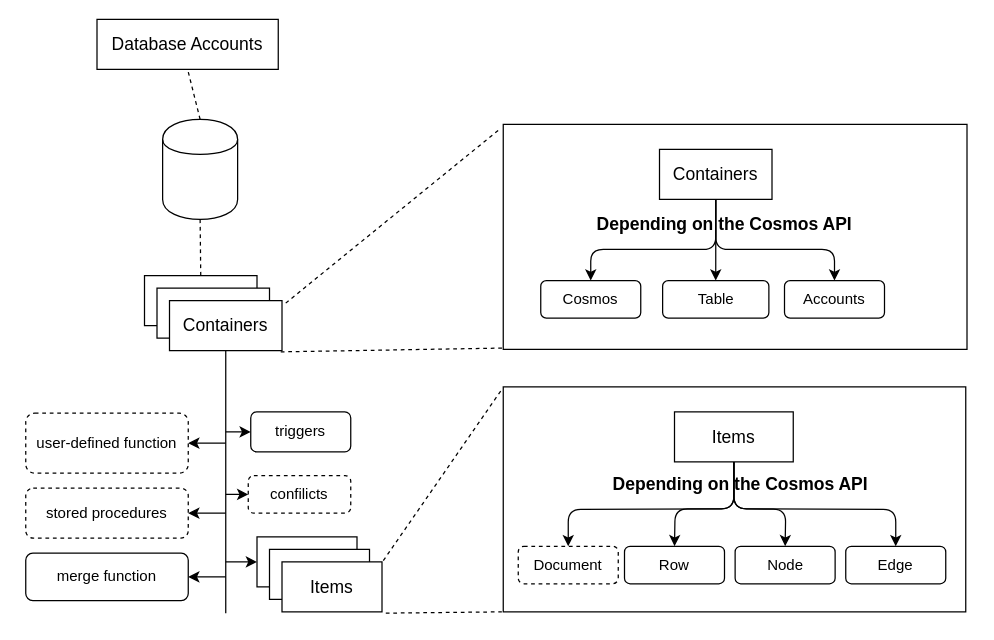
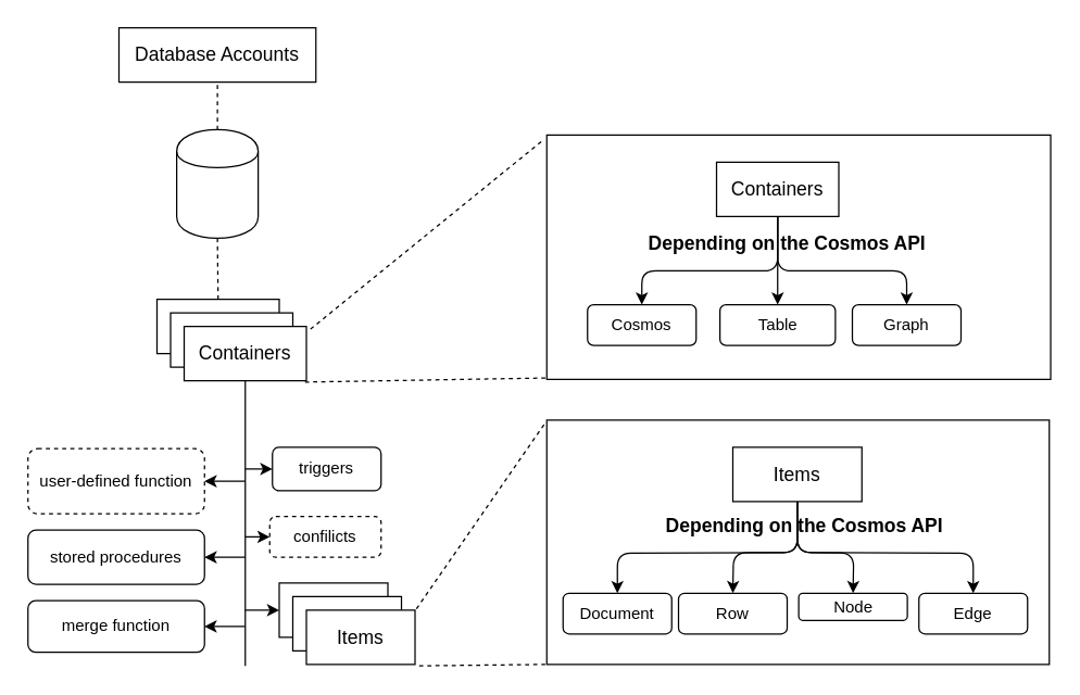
  <mxCell id="0" />
  <mxCell id="1" parent="0" />
  <mxCell id="2" value="" style="rounded=0;whiteSpace=wrap;html=1;" vertex="1" parent="1"><mxGeometry x="402" y="309" width="370" height="180" as="geometry" /></mxCell>
  <mxCell id="3" value="" style="rounded=0;whiteSpace=wrap;html=1;" vertex="1" parent="1"><mxGeometry x="402" y="99" width="371" height="180" as="geometry" /></mxCell>
- <mxCell id="4" value="&lt;font style=&quot;font-size: 14px&quot;&gt;Database Accounts&lt;/font&gt;" style="rounded=0;whiteSpace=wrap;html=1;" vertex="1" parent="1"><mxGeometry x="77" y="15" width="145" height="40" as="geometry" /></mxCell>
+ <mxCell id="4" value="&lt;font style=&quot;font-size: 14px&quot;&gt;Database Accounts&lt;/font&gt;" style="rounded=0;whiteSpace=wrap;html=1;" vertex="1" parent="1"><mxGeometry x="87" y="20" width="145" height="40" as="geometry" /></mxCell>
  <mxCell id="5" value="Containers" style="rounded=0;whiteSpace=wrap;html=1;" vertex="1" parent="1"><mxGeometry x="115" y="220" width="90" height="40" as="geometry" /></mxCell>
  <mxCell id="6" value="" style="shape=cylinder;whiteSpace=wrap;html=1;boundedLbl=1;backgroundOutline=1;" vertex="1" parent="1"><mxGeometry x="129.5" y="95" width="60" height="80" as="geometry" /></mxCell>
  <mxCell id="7" value="Containers" style="rounded=0;whiteSpace=wrap;html=1;" vertex="1" parent="1"><mxGeometry x="125" y="230" width="90" height="40" as="geometry" /></mxCell>
  <mxCell id="8" value="&lt;font style=&quot;font-size: 14px&quot;&gt;Containers&lt;/font&gt;" style="rounded=0;whiteSpace=wrap;html=1;" vertex="1" parent="1"><mxGeometry x="135" y="240" width="90" height="40" as="geometry" /></mxCell>
  <mxCell id="9" value="&lt;font style=&quot;font-size: 14px&quot;&gt;Containers&lt;/font&gt;" style="rounded=0;whiteSpace=wrap;html=1;" vertex="1" parent="1"><mxGeometry x="527" y="119" width="90" height="40" as="geometry" /></mxCell>
  <mxCell id="10" value="Cosmos" style="rounded=1;whiteSpace=wrap;html=1;" vertex="1" parent="1"><mxGeometry x="432" y="224" width="80" height="30" as="geometry" /></mxCell>
  <mxCell id="11" value="Table" style="rounded=1;whiteSpace=wrap;html=1;" vertex="1" parent="1"><mxGeometry x="529.5" y="224" width="85" height="30" as="geometry" /></mxCell>
- <mxCell id="12" value="Accounts" style="rounded=1;whiteSpace=wrap;html=1;" vertex="1" parent="1"><mxGeometry x="627" y="224" width="80" height="30" as="geometry" /></mxCell>
+ <mxCell id="12" value="Graph" style="rounded=1;whiteSpace=wrap;html=1;" vertex="1" parent="1"><mxGeometry x="627" y="224" width="80" height="30" as="geometry" /></mxCell>
  <mxCell id="13" value="&lt;font style=&quot;font-size: 14px&quot;&gt;Items&lt;/font&gt;" style="rounded=0;whiteSpace=wrap;html=1;" vertex="1" parent="1"><mxGeometry x="539" y="329" width="95" height="40" as="geometry" /></mxCell>
- <mxCell id="14" value="Document" style="rounded=1;whiteSpace=wrap;html=1;dashed=1;" vertex="1" parent="1"><mxGeometry x="414" y="436.5" width="80" height="30" as="geometry" /></mxCell>
+ <mxCell id="14" value="Document" style="rounded=1;whiteSpace=wrap;html=1;" vertex="1" parent="1"><mxGeometry x="414" y="436.5" width="80" height="30" as="geometry" /></mxCell>
  <mxCell id="15" value="Row" style="rounded=1;whiteSpace=wrap;html=1;" vertex="1" parent="1"><mxGeometry x="499" y="436.5" width="80" height="30" as="geometry" /></mxCell>
- <mxCell id="16" value="Node" style="rounded=1;whiteSpace=wrap;html=1;" vertex="1" parent="1"><mxGeometry x="587.5" y="436.5" width="80" height="30" as="geometry" /></mxCell>
+ <mxCell id="16" value="Node" style="rounded=1;whiteSpace=wrap;html=1;" vertex="1" parent="1"><mxGeometry x="587.5" y="436.5" width="80" height="20" as="geometry" /></mxCell>
  <mxCell id="17" value="Edge" style="rounded=1;whiteSpace=wrap;html=1;" vertex="1" parent="1"><mxGeometry x="676" y="436.5" width="80" height="30" as="geometry" /></mxCell>
  <mxCell id="18" value="" style="endArrow=classic;html=1;exitX=0.5;exitY=1;exitDx=0;exitDy=0;entryX=0.5;entryY=0;entryDx=0;entryDy=0;" edge="1" parent="1" source="13" target="14"><mxGeometry width="50" height="50" relative="1" as="geometry"><mxPoint x="181.5" y="516.5" as="sourcePoint" /><mxPoint x="231.5" y="466.5" as="targetPoint" /><Array as="points"><mxPoint x="586.5" y="406.5" /><mxPoint x="454" y="407" /></Array></mxGeometry></mxCell>
  <mxCell id="19" value="" style="endArrow=classic;html=1;exitX=0.5;exitY=1;exitDx=0;exitDy=0;entryX=0.5;entryY=0;entryDx=0;entryDy=0;" edge="1" parent="1" source="13" target="15"><mxGeometry width="50" height="50" relative="1" as="geometry"><mxPoint x="591.5" y="366.5" as="sourcePoint" /><mxPoint x="231.5" y="466.5" as="targetPoint" /><Array as="points"><mxPoint x="586.5" y="406.5" /><mxPoint x="539.5" y="406.5" /></Array></mxGeometry></mxCell>
  <mxCell id="20" value="" style="endArrow=classic;html=1;exitX=0.5;exitY=1;exitDx=0;exitDy=0;entryX=0.5;entryY=0;entryDx=0;entryDy=0;" edge="1" parent="1" source="13" target="17"><mxGeometry width="50" height="50" relative="1" as="geometry"><mxPoint x="181.5" y="526.5" as="sourcePoint" /><mxPoint x="231.5" y="476.5" as="targetPoint" /><Array as="points"><mxPoint x="586.5" y="406.5" /><mxPoint x="716" y="407" /></Array></mxGeometry></mxCell>
  <mxCell id="21" value="" style="endArrow=classic;html=1;exitX=0.5;exitY=1;exitDx=0;exitDy=0;entryX=0.5;entryY=0;entryDx=0;entryDy=0;" edge="1" parent="1" source="13" target="16"><mxGeometry width="50" height="50" relative="1" as="geometry"><mxPoint x="181.5" y="526.5" as="sourcePoint" /><mxPoint x="231.5" y="476.5" as="targetPoint" /><Array as="points"><mxPoint x="586.5" y="406.5" /><mxPoint x="628" y="407" /></Array></mxGeometry></mxCell>
  <mxCell id="22" value="" style="endArrow=classic;html=1;exitX=0.5;exitY=1;exitDx=0;exitDy=0;entryX=0.5;entryY=0;entryDx=0;entryDy=0;" edge="1" parent="1" source="9" target="10"><mxGeometry width="50" height="50" relative="1" as="geometry"><mxPoint x="212" y="509" as="sourcePoint" /><mxPoint x="262" y="459" as="targetPoint" /><Array as="points"><mxPoint x="572" y="199" /><mxPoint x="472" y="199" /></Array></mxGeometry></mxCell>
  <mxCell id="23" value="" style="endArrow=classic;html=1;entryX=0.5;entryY=0;entryDx=0;entryDy=0;" edge="1" parent="1" target="12"><mxGeometry width="50" height="50" relative="1" as="geometry"><mxPoint x="572" y="159" as="sourcePoint" /><mxPoint x="262" y="459" as="targetPoint" /><Array as="points"><mxPoint x="572" y="199" /><mxPoint x="667" y="199" /></Array></mxGeometry></mxCell>
  <mxCell id="24" value="&lt;b&gt;&lt;font style=&quot;font-size: 14px&quot;&gt;Depending on the Cosmos API&lt;/font&gt;&lt;/b&gt; " style="text;html=1;strokeColor=none;fillColor=none;align=center;verticalAlign=middle;whiteSpace=wrap;rounded=0;" vertex="1" parent="1"><mxGeometry x="422" y="377" width="340" height="20" as="geometry" /></mxCell>
  <mxCell id="25" value="&lt;b&gt;&lt;font style=&quot;font-size: 14px&quot;&gt;Depending on the Cosmos API&amp;nbsp;&amp;nbsp;&amp;nbsp;&amp;nbsp; &lt;br&gt;&lt;/font&gt;&lt;/b&gt;" style="text;html=1;strokeColor=none;fillColor=none;align=center;verticalAlign=middle;whiteSpace=wrap;rounded=0;" vertex="1" parent="1"><mxGeometry x="422" y="169" width="330" height="20" as="geometry" /></mxCell>
  <mxCell id="26" value="" style="endArrow=classic;html=1;exitX=0.5;exitY=1;exitDx=0;exitDy=0;" edge="1" parent="1" source="9" target="11"><mxGeometry width="50" height="50" relative="1" as="geometry"><mxPoint x="212" y="509" as="sourcePoint" /><mxPoint x="262" y="459" as="targetPoint" /></mxGeometry></mxCell>
- <mxCell id="27" value="stored procedures" style="rounded=1;whiteSpace=wrap;html=1;dashed=1;" vertex="1" parent="1"><mxGeometry x="20" y="390" width="130" height="40" as="geometry" /></mxCell>
+ <mxCell id="27" value="stored procedures" style="rounded=1;whiteSpace=wrap;html=1;" vertex="1" parent="1"><mxGeometry x="20" y="390" width="130" height="40" as="geometry" /></mxCell>
  <mxCell id="28" value="user-defined function" style="rounded=1;whiteSpace=wrap;html=1;dashed=1;" vertex="1" parent="1"><mxGeometry x="20" y="330" width="130" height="48" as="geometry" /></mxCell>
  <mxCell id="29" value="merge function" style="rounded=1;whiteSpace=wrap;html=1;" vertex="1" parent="1"><mxGeometry x="20" y="442" width="130" height="38" as="geometry" /></mxCell>
  <mxCell id="30" value="triggers" style="rounded=1;whiteSpace=wrap;html=1;" vertex="1" parent="1"><mxGeometry x="200" y="329" width="80" height="32" as="geometry" /></mxCell>
  <mxCell id="31" value="&lt;div&gt;confilicts&lt;/div&gt;" style="rounded=1;whiteSpace=wrap;html=1;dashed=1;" vertex="1" parent="1"><mxGeometry x="198" y="380" width="82" height="30" as="geometry" /></mxCell>
  <mxCell id="32" value="&lt;div&gt;&lt;font style=&quot;font-size: 14px&quot;&gt;Items&lt;/font&gt;&lt;/div&gt;" style="rounded=0;whiteSpace=wrap;html=1;" vertex="1" parent="1"><mxGeometry x="205" y="429" width="80" height="40" as="geometry" /></mxCell>
  <mxCell id="33" value="&lt;div&gt;&lt;font style=&quot;font-size: 14px&quot;&gt;Items&lt;/font&gt;&lt;/div&gt;" style="rounded=0;whiteSpace=wrap;html=1;" vertex="1" parent="1"><mxGeometry x="215" y="439" width="80" height="40" as="geometry" /></mxCell>
  <mxCell id="34" value="&lt;div&gt;&lt;font style=&quot;font-size: 14px&quot;&gt;Items&lt;/font&gt;&lt;/div&gt;" style="rounded=0;whiteSpace=wrap;html=1;" vertex="1" parent="1"><mxGeometry x="225" y="449" width="80" height="40" as="geometry" /></mxCell>
  <mxCell id="35" value="" style="endArrow=none;html=1;entryX=0.5;entryY=1;entryDx=0;entryDy=0;" edge="1" parent="1" target="8"><mxGeometry width="50" height="50" relative="1" as="geometry"><mxPoint x="180" y="490" as="sourcePoint" /><mxPoint x="80" y="520" as="targetPoint" /></mxGeometry></mxCell>
  <mxCell id="36" value="" style="endArrow=classic;html=1;entryX=0;entryY=0.5;entryDx=0;entryDy=0;" edge="1" parent="1" target="32"><mxGeometry width="50" height="50" relative="1" as="geometry"><mxPoint x="180" y="449" as="sourcePoint" /><mxPoint x="80" y="539" as="targetPoint" /></mxGeometry></mxCell>
  <mxCell id="37" value="" style="endArrow=classic;html=1;entryX=0;entryY=0.5;entryDx=0;entryDy=0;" edge="1" parent="1" target="31"><mxGeometry width="50" height="50" relative="1" as="geometry"><mxPoint x="180" y="395" as="sourcePoint" /><mxPoint x="80" y="560" as="targetPoint" /></mxGeometry></mxCell>
  <mxCell id="38" value="" style="endArrow=classic;html=1;entryX=0;entryY=0.5;entryDx=0;entryDy=0;" edge="1" parent="1" target="30"><mxGeometry width="50" height="50" relative="1" as="geometry"><mxPoint x="180" y="345" as="sourcePoint" /><mxPoint x="80" y="560" as="targetPoint" /></mxGeometry></mxCell>
  <mxCell id="39" value="" style="endArrow=classic;html=1;entryX=1;entryY=0.5;entryDx=0;entryDy=0;" edge="1" parent="1" target="28"><mxGeometry width="50" height="50" relative="1" as="geometry"><mxPoint x="180" y="354" as="sourcePoint" /><mxPoint x="80" y="560" as="targetPoint" /></mxGeometry></mxCell>
  <mxCell id="40" value="" style="endArrow=classic;html=1;entryX=1;entryY=0.5;entryDx=0;entryDy=0;" edge="1" parent="1" target="27"><mxGeometry width="50" height="50" relative="1" as="geometry"><mxPoint x="180" y="410" as="sourcePoint" /><mxPoint x="80" y="560" as="targetPoint" /></mxGeometry></mxCell>
  <mxCell id="41" value="" style="endArrow=classic;html=1;entryX=1;entryY=0.5;entryDx=0;entryDy=0;" edge="1" parent="1" target="29"><mxGeometry width="50" height="50" relative="1" as="geometry"><mxPoint x="180" y="461" as="sourcePoint" /><mxPoint x="80" y="560" as="targetPoint" /></mxGeometry></mxCell>
  <mxCell id="42" value="" style="endArrow=none;dashed=1;html=1;entryX=0.5;entryY=1;entryDx=0;entryDy=0;exitX=0.5;exitY=0;exitDx=0;exitDy=0;" edge="1" parent="1" source="6" target="4"><mxGeometry width="50" height="50" relative="1" as="geometry"><mxPoint x="12" y="570" as="sourcePoint" /><mxPoint x="62" y="520" as="targetPoint" /></mxGeometry></mxCell>
  <mxCell id="43" value="" style="endArrow=none;dashed=1;html=1;entryX=0.5;entryY=1;entryDx=0;entryDy=0;exitX=0.5;exitY=0;exitDx=0;exitDy=0;" edge="1" parent="1" source="5" target="6"><mxGeometry width="50" height="50" relative="1" as="geometry"><mxPoint x="22" y="580" as="sourcePoint" /><mxPoint x="72" y="530" as="targetPoint" /></mxGeometry></mxCell>
  <mxCell id="44" value="" style="endArrow=none;dashed=1;html=1;entryX=-0.005;entryY=0.017;entryDx=0;entryDy=0;entryPerimeter=0;exitX=1.033;exitY=0.05;exitDx=0;exitDy=0;exitPerimeter=0;" edge="1" parent="1" source="8" target="3"><mxGeometry width="50" height="50" relative="1" as="geometry"><mxPoint x="22" y="560" as="sourcePoint" /><mxPoint x="72" y="510" as="targetPoint" /></mxGeometry></mxCell>
  <mxCell id="45" value="" style="endArrow=none;dashed=1;html=1;entryX=0.003;entryY=0.994;entryDx=0;entryDy=0;entryPerimeter=0;exitX=0.989;exitY=1.025;exitDx=0;exitDy=0;exitPerimeter=0;" edge="1" parent="1" source="8" target="3"><mxGeometry width="50" height="50" relative="1" as="geometry"><mxPoint x="22" y="560" as="sourcePoint" /><mxPoint x="72" y="510" as="targetPoint" /></mxGeometry></mxCell>
  <mxCell id="46" value="" style="endArrow=none;dashed=1;html=1;entryX=-0.003;entryY=0.011;entryDx=0;entryDy=0;entryPerimeter=0;exitX=1.013;exitY=-0.025;exitDx=0;exitDy=0;exitPerimeter=0;" edge="1" parent="1" source="34" target="2"><mxGeometry width="50" height="50" relative="1" as="geometry"><mxPoint x="22" y="560" as="sourcePoint" /><mxPoint x="72" y="510" as="targetPoint" /></mxGeometry></mxCell>
  <mxCell id="47" value="" style="endArrow=none;dashed=1;html=1;exitX=1.038;exitY=1.025;exitDx=0;exitDy=0;exitPerimeter=0;entryX=-0.003;entryY=1;entryDx=0;entryDy=0;entryPerimeter=0;" edge="1" parent="1" source="34" target="2"><mxGeometry width="50" height="50" relative="1" as="geometry"><mxPoint x="22" y="560" as="sourcePoint" /><mxPoint x="422" y="450" as="targetPoint" /></mxGeometry></mxCell>
